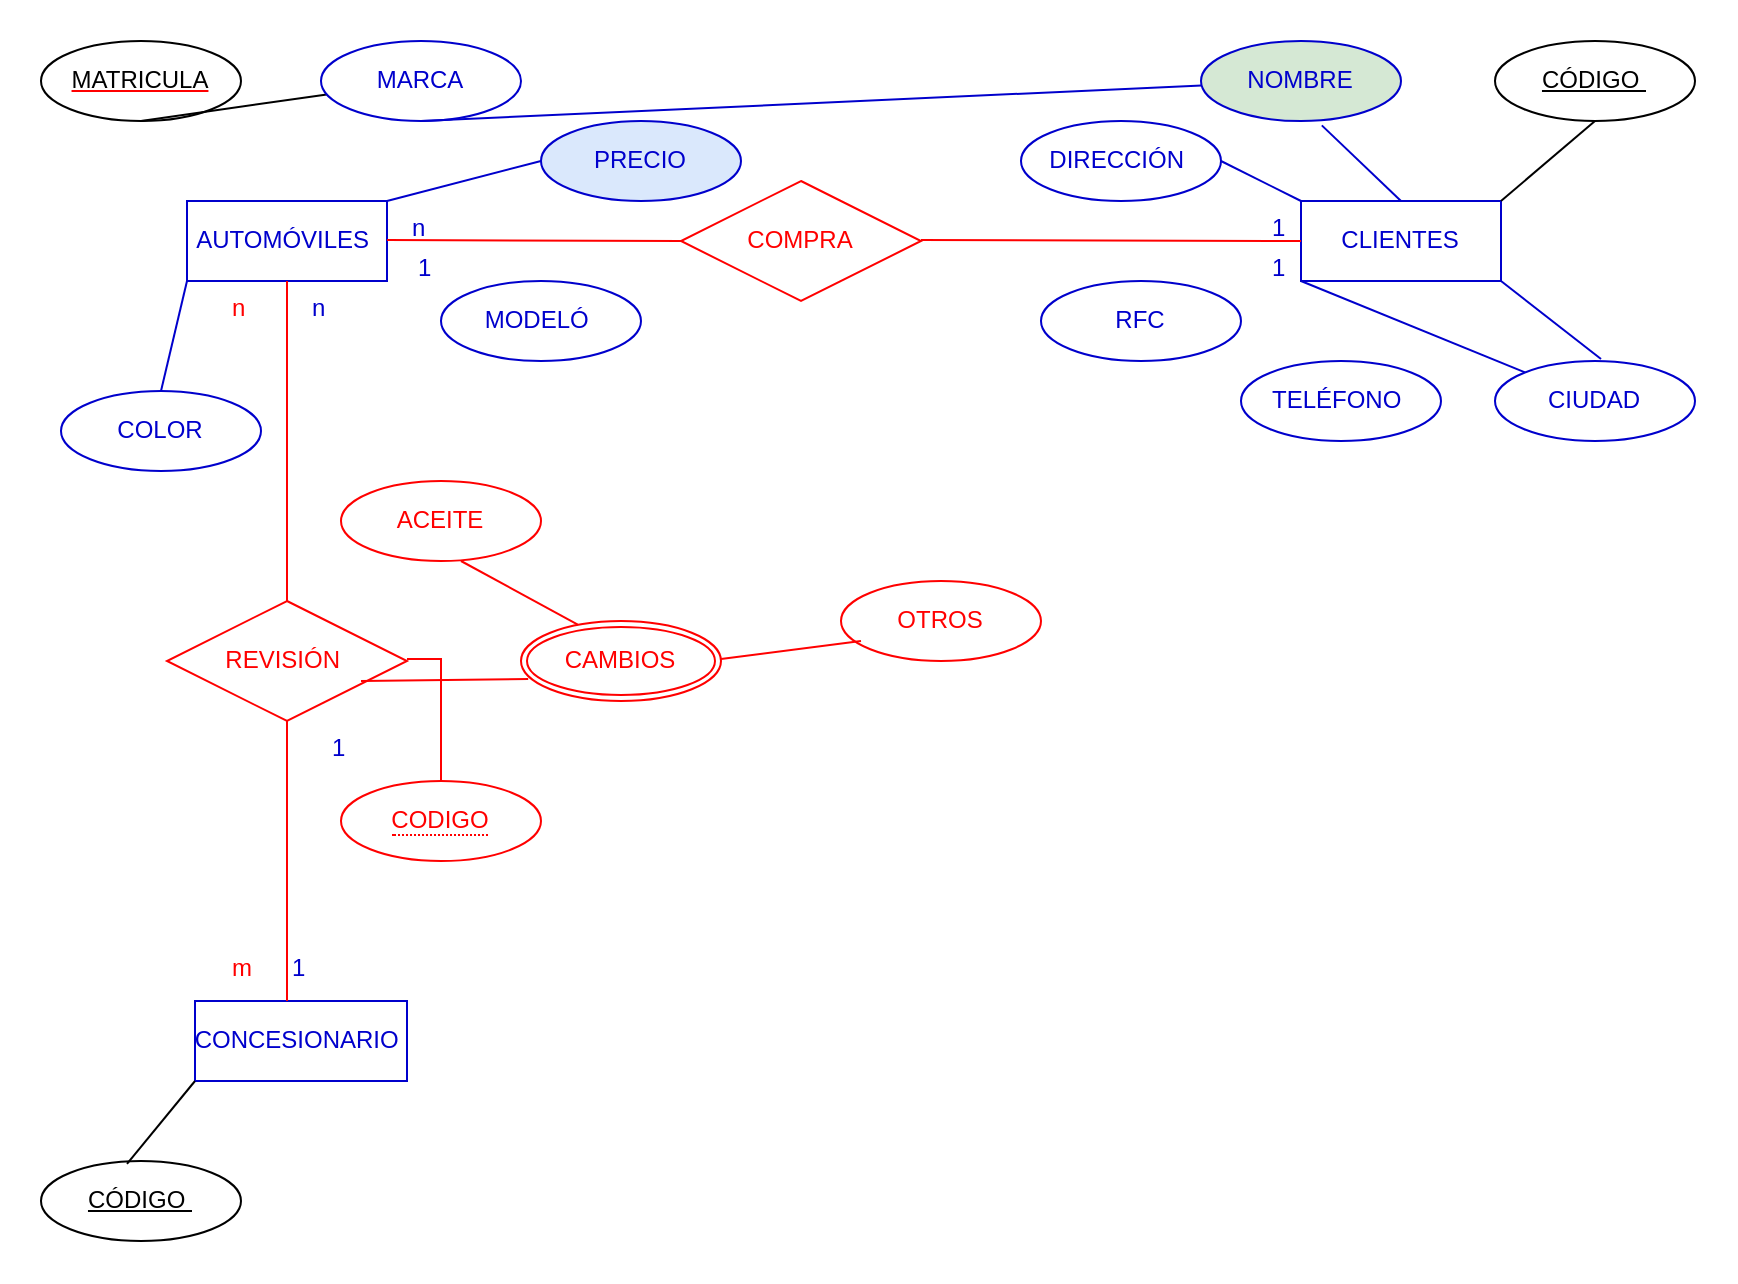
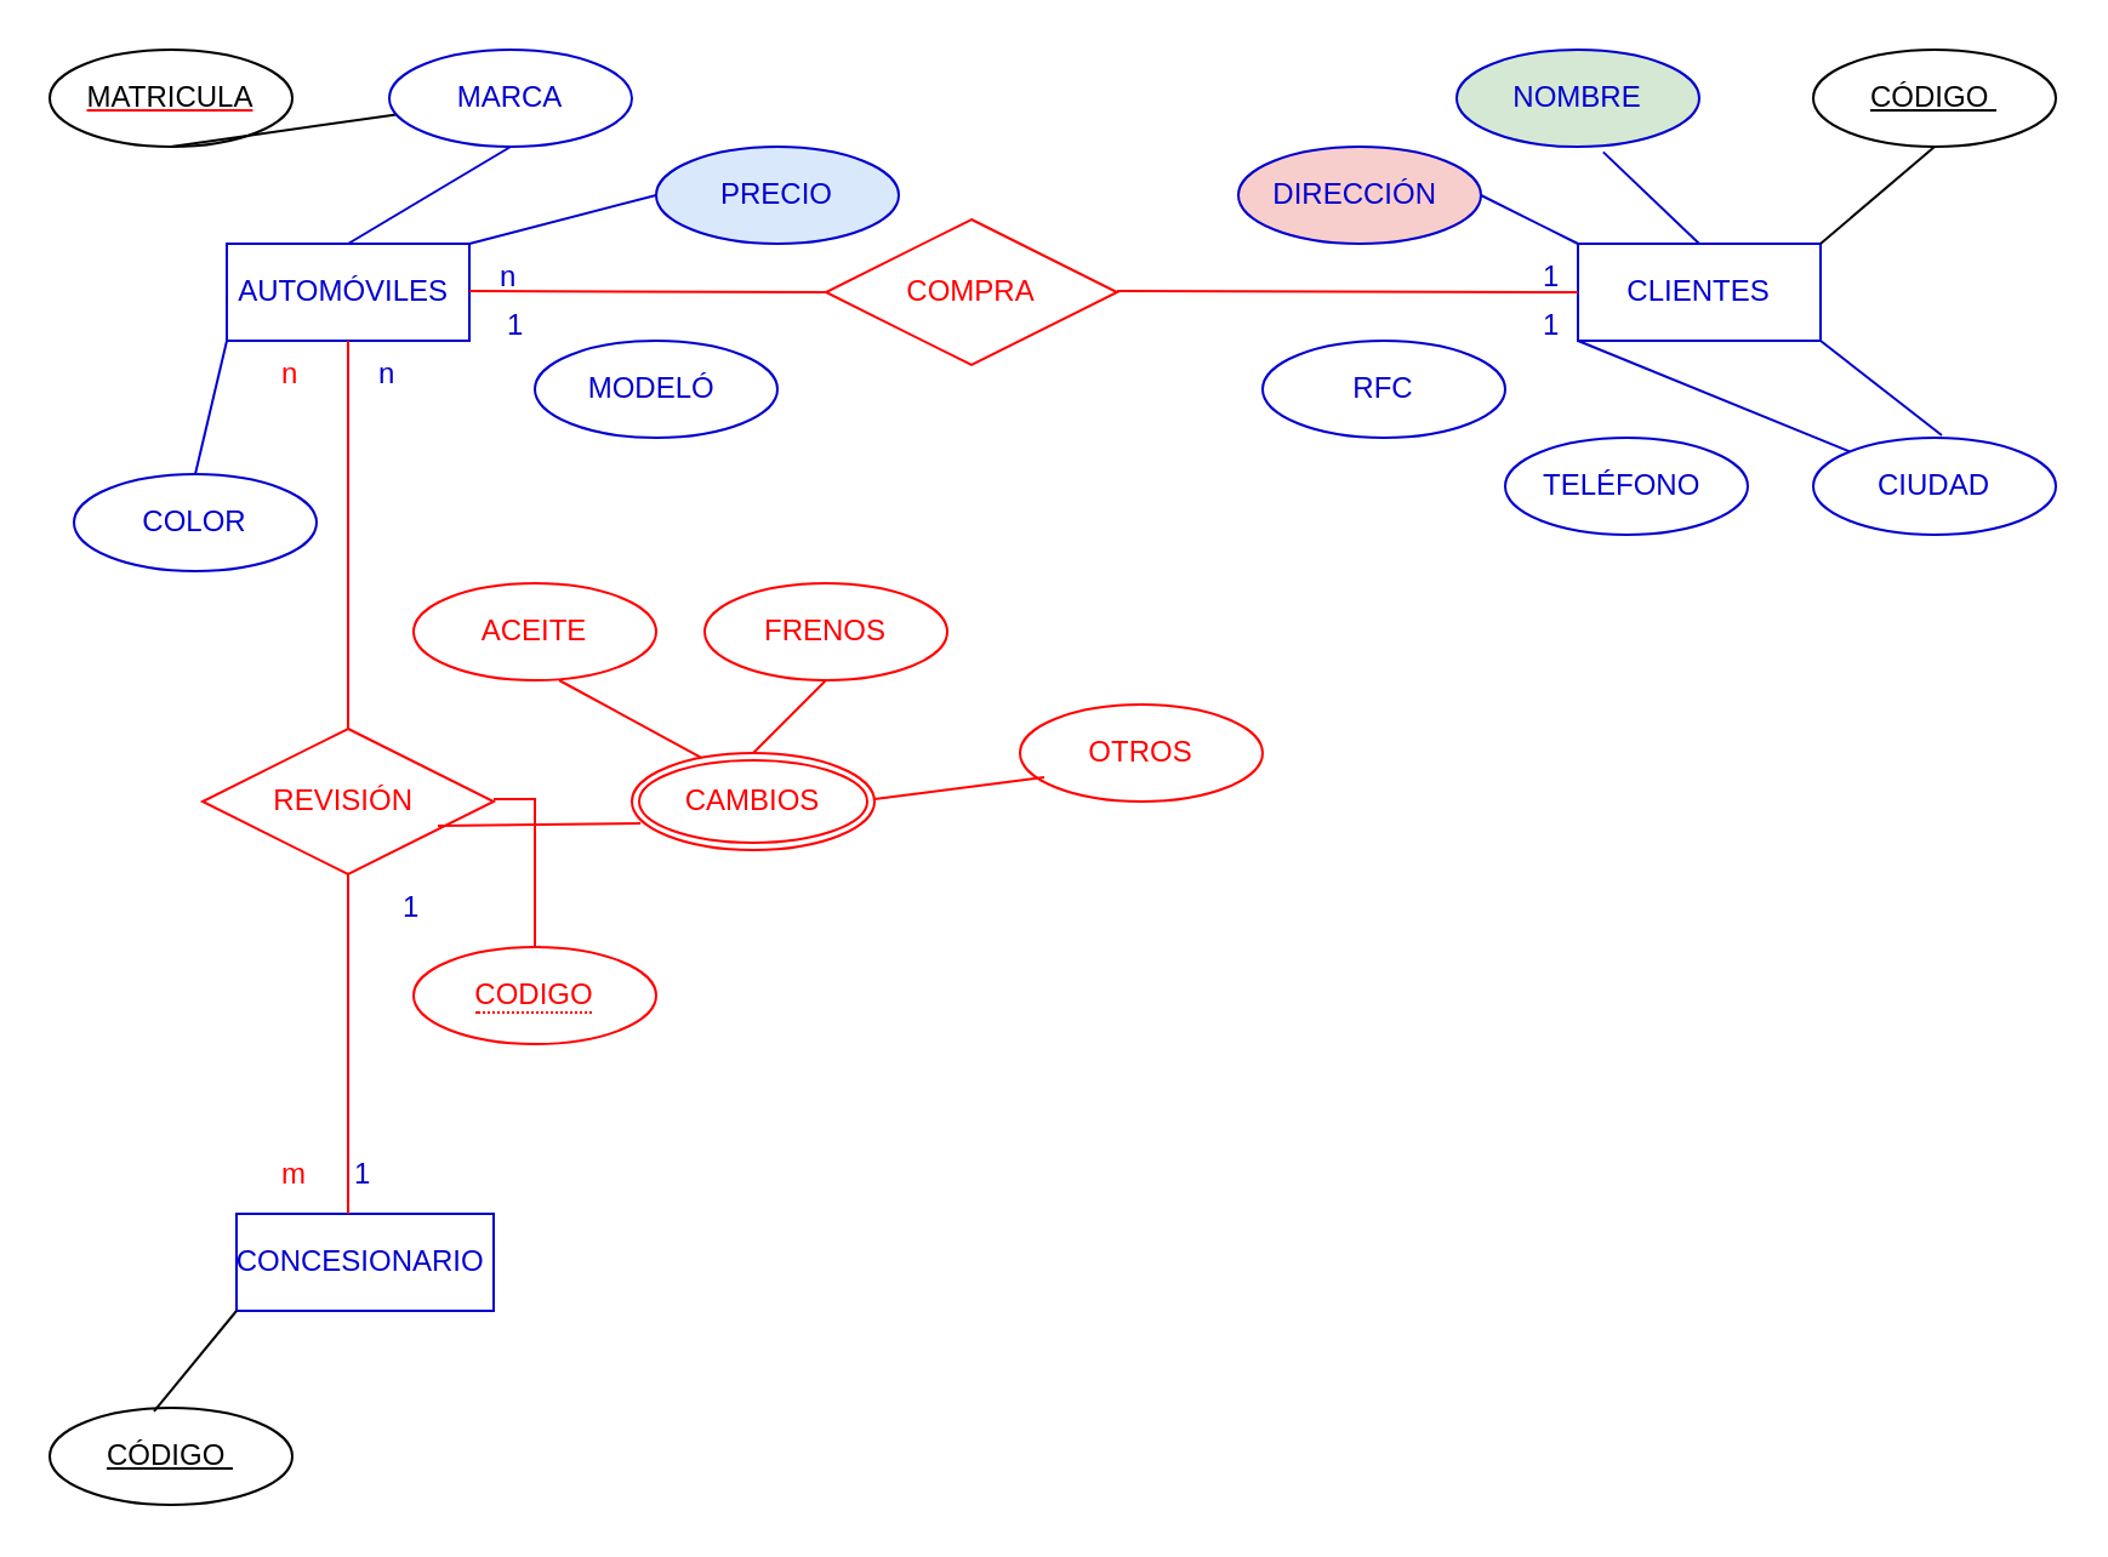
  <mxCell id="0" />
  <mxCell id="1" parent="0" />
  <mxCell id="2" value="AUTOMÓVILES&amp;nbsp;" style="whiteSpace=wrap;html=1;align=center;strokeColor=#0000CC;fontColor=#0000CC;fillColor=#FFFFFF;" vertex="1" parent="1"><mxGeometry x="93" y="100" width="100" height="40" as="geometry" /></mxCell>
  <mxCell id="3" value="CLIENTES" style="whiteSpace=wrap;html=1;align=center;strokeColor=#0000CC;fontColor=#0000CC;fillColor=#FFFFFF;" vertex="1" parent="1"><mxGeometry x="650" y="100" width="100" height="40" as="geometry" /></mxCell>
  <mxCell id="4" value="&lt;font color=&quot;#ff0000&quot;&gt;COMPRA&lt;/font&gt;" style="shape=rhombus;perimeter=rhombusPerimeter;whiteSpace=wrap;html=1;align=center;strokeColor=#FF0000;fontColor=#0000CC;fillColor=#FFFFFF;" vertex="1" parent="1"><mxGeometry x="340" y="90" width="120" height="60" as="geometry" /></mxCell>
  <mxCell id="5" value="CONCESIONARIO&amp;nbsp;" style="whiteSpace=wrap;html=1;align=center;strokeColor=#0000CC;fontColor=#0000CC;fillColor=#FFFFFF;" vertex="1" parent="1"><mxGeometry x="97" y="500" width="106" height="40" as="geometry" /></mxCell>
  <mxCell id="6" value="&lt;font color=&quot;#ff0000&quot;&gt;REVISIÓN&amp;nbsp;&lt;/font&gt;" style="shape=rhombus;perimeter=rhombusPerimeter;whiteSpace=wrap;html=1;align=center;strokeColor=#FF0000;fontColor=#0000CC;fillColor=#FFFFFF;" vertex="1" parent="1"><mxGeometry x="83" y="300" width="120" height="60" as="geometry" /></mxCell>
  <mxCell id="7" value="&lt;font color=&quot;#000000&quot;&gt;MATRICULA&lt;/font&gt;" style="ellipse;whiteSpace=wrap;html=1;align=center;fontStyle=4;strokeColor=#000000;fontColor=#FF0000;fillColor=#FFFFFF;" vertex="1" parent="1"><mxGeometry y="20" width="100" height="40" as="geometry" x="20" /></mxCell>
  <mxCell id="8" value="CÓDIGO&amp;nbsp;" style="ellipse;whiteSpace=wrap;html=1;align=center;fontStyle=4;strokeColor=#000000;fontColor=#000000;fillColor=#FFFFFF;" vertex="1" parent="1"><mxGeometry y="580" width="100" height="40" as="geometry" x="20" /></mxCell>
  <mxCell id="9" value="CÓDIGO&amp;nbsp;" style="ellipse;whiteSpace=wrap;html=1;align=center;fontStyle=4;strokeColor=#000000;fontColor=#000000;fillColor=#FFFFFF;" vertex="1" parent="1"><mxGeometry x="747" y="20" width="100" height="40" as="geometry" /></mxCell>
  <mxCell id="10" value="" style="endArrow=none;html=1;rounded=0;strokeColor=#FF0000;fontColor=#000000;entryX=0;entryY=0.5;entryDx=0;entryDy=0;" edge="1" parent="1" target="3"><mxGeometry relative="1" as="geometry"><mxPoint x="460" y="119.5" as="sourcePoint" /><mxPoint x="620" y="119.5" as="targetPoint" /></mxGeometry></mxCell>
  <mxCell id="11" value="" style="endArrow=none;html=1;rounded=0;strokeColor=#FF0000;fontColor=#000000;" edge="1" parent="1"><mxGeometry relative="1" as="geometry"><mxPoint x="193" y="119.5" as="sourcePoint" /><mxPoint x="340" y="120" as="targetPoint" /></mxGeometry></mxCell>
  <mxCell id="12" value="" style="endArrow=none;html=1;rounded=0;strokeColor=#FF0000;fontColor=#000000;exitX=0.5;exitY=0;exitDx=0;exitDy=0;entryX=0.5;entryY=1;entryDx=0;entryDy=0;" edge="1" parent="1" source="6" target="2"><mxGeometry relative="1" as="geometry"><mxPoint x="140" y="300" as="sourcePoint" /><mxPoint x="140" y="140" as="targetPoint" /></mxGeometry></mxCell>
  <mxCell id="13" value="" style="endArrow=none;html=1;rounded=0;strokeColor=#FF0000;fontColor=#000000;entryX=0.5;entryY=1;entryDx=0;entryDy=0;" edge="1" parent="1" target="6"><mxGeometry relative="1" as="geometry"><mxPoint x="143" y="500" as="sourcePoint" /><mxPoint x="142.5" y="350" as="targetPoint" /></mxGeometry></mxCell>
  <mxCell id="14" value="" style="endArrow=none;html=1;rounded=0;strokeColor=#000000;fontColor=#000000;entryX=0;entryY=1;entryDx=0;entryDy=0;exitX=0.43;exitY=0.035;exitDx=0;exitDy=0;exitPerimeter=0;" edge="1" parent="1" source="8" target="5"><mxGeometry relative="1" as="geometry"><mxPoint x="0" y="570" as="sourcePoint" /><mxPoint x="160" y="570" as="targetPoint" /></mxGeometry></mxCell>
  <mxCell id="15" value="" style="endArrow=none;html=1;rounded=0;strokeColor=#000000;fontColor=#000000;entryX=0.5;entryY=1;entryDx=0;entryDy=0;exitX=1;exitY=0;exitDx=0;exitDy=0;" edge="1" parent="1" source="3" target="9"><mxGeometry relative="1" as="geometry"><mxPoint x="687" y="80" as="sourcePoint" /><mxPoint x="847" y="80" as="targetPoint" /></mxGeometry></mxCell>
  <mxCell id="16" value="" style="endArrow=none;html=1;rounded=0;strokeColor=#000000;fontColor=#000000;exitX=0.5;exitY=1;exitDx=0;exitDy=0;" edge="1" parent="1" source="7" target="17"><mxGeometry relative="1" as="geometry"><mxPoint x="43" y="70" as="sourcePoint" /><mxPoint x="203" y="70" as="targetPoint" /></mxGeometry></mxCell>
  <mxCell id="17" value="&lt;font color=&quot;#0000cc&quot;&gt;MARCA&lt;/font&gt;" style="ellipse;whiteSpace=wrap;html=1;align=center;strokeColor=#0000CC;fontColor=#000000;fillColor=#FFFFFF;" vertex="1" parent="1"><mxGeometry x="160" y="20" width="100" height="40" as="geometry" /></mxCell>
  <mxCell id="18" value="&lt;font color=&quot;#0000cc&quot;&gt;MODELÓ&amp;nbsp;&lt;/font&gt;" style="ellipse;whiteSpace=wrap;html=1;align=center;strokeColor=#0000CC;fontColor=#000000;fillColor=#FFFFFF;" vertex="1" parent="1"><mxGeometry x="220" y="140" width="100" height="40" as="geometry" /></mxCell>
  <mxCell id="19" value="&lt;font color=&quot;#0000cc&quot;&gt;COLOR&lt;/font&gt;" style="ellipse;whiteSpace=wrap;html=1;align=center;strokeColor=#0000CC;fontColor=#000000;fillColor=#FFFFFF;" vertex="1" parent="1"><mxGeometry x="30" y="195" width="100" height="40" as="geometry" /></mxCell>
  <mxCell id="20" value="&lt;font color=&quot;#0000cc&quot;&gt;PRECIO&lt;/font&gt;" style="ellipse;whiteSpace=wrap;html=1;align=center;strokeColor=#0000CC;fontColor=#000000;fillColor=#dae8fc;" vertex="1" parent="1"><mxGeometry x="270" y="60" width="100" height="40" as="geometry" /></mxCell>
  <mxCell id="21" value="" style="endArrow=none;html=1;rounded=0;strokeColor=#0000CC;fontColor=#0000CC;entryX=0;entryY=1;entryDx=0;entryDy=0;exitX=0.5;exitY=0;exitDx=0;exitDy=0;exitPerimeter=0;" edge="1" parent="1" source="19" target="2"><mxGeometry relative="1" as="geometry"><mxPoint x="70" y="180" as="sourcePoint" /><mxPoint x="230" y="180" as="targetPoint" /></mxGeometry></mxCell>
- <mxCell id="22" value="" style="endArrow=none;html=1;rounded=0;strokeColor=#0000CC;fontColor=#0000CC;exitX=0.5;exitY=1;exitDx=0;exitDy=0;" edge="1" parent="1" source="17" target="24"><mxGeometry relative="1" as="geometry"><mxPoint x="90" y="190" as="sourcePoint" /><mxPoint x="103" y="150" as="targetPoint" /></mxGeometry></mxCell>
+ <mxCell id="22" value="" style="endArrow=none;html=1;rounded=0;strokeColor=#0000CC;fontColor=#0000CC;entryX=0.5;entryY=0;entryDx=0;entryDy=0;exitX=0.5;exitY=1;exitDx=0;exitDy=0;" edge="1" parent="1" source="17" target="2"><mxGeometry relative="1" as="geometry"><mxPoint x="90" y="190" as="sourcePoint" /><mxPoint x="103" y="150" as="targetPoint" /></mxGeometry></mxCell>
  <mxCell id="23" value="" style="endArrow=none;html=1;rounded=0;strokeColor=#0000CC;fontColor=#0000CC;entryX=1;entryY=0;entryDx=0;entryDy=0;exitX=0.5;exitY=1;exitDx=0;exitDy=0;" edge="1" parent="1" target="2"><mxGeometry relative="1" as="geometry"><mxPoint x="270" y="80" as="sourcePoint" /><mxPoint x="203" y="120" as="targetPoint" /></mxGeometry></mxCell>
  <mxCell id="24" value="&lt;font color=&quot;#0000cc&quot;&gt;NOMBRE&lt;/font&gt;" style="ellipse;whiteSpace=wrap;html=1;align=center;strokeColor=#0000CC;fontColor=#000000;fillColor=#d5e8d4;" vertex="1" parent="1"><mxGeometry x="600" y="20" width="100" height="40" as="geometry" /></mxCell>
- <mxCell id="25" value="&lt;font color=&quot;#0000cc&quot;&gt;DIRECCIÓN&amp;nbsp;&lt;/font&gt;" style="ellipse;whiteSpace=wrap;html=1;align=center;strokeColor=#0000CC;fontColor=#000000;fillColor=#FFFFFF;" vertex="1" parent="1"><mxGeometry x="510" y="60" width="100" height="40" as="geometry" /></mxCell>
+ <mxCell id="25" value="&lt;font color=&quot;#0000cc&quot;&gt;DIRECCIÓN&amp;nbsp;&lt;/font&gt;" style="ellipse;whiteSpace=wrap;html=1;align=center;strokeColor=#0000CC;fontColor=#000000;fillColor=#f8cecc;" vertex="1" parent="1"><mxGeometry x="510" y="60" width="100" height="40" as="geometry" /></mxCell>
  <mxCell id="26" value="&lt;font color=&quot;#0000cc&quot;&gt;RFC&lt;/font&gt;" style="ellipse;whiteSpace=wrap;html=1;align=center;strokeColor=#0000CC;fontColor=#000000;fillColor=#FFFFFF;" vertex="1" parent="1"><mxGeometry x="520" y="140" width="100" height="40" as="geometry" /></mxCell>
  <mxCell id="27" value="&lt;font color=&quot;#0000cc&quot;&gt;CIUDAD&lt;/font&gt;" style="ellipse;whiteSpace=wrap;html=1;align=center;strokeColor=#0000CC;fontColor=#000000;fillColor=#FFFFFF;" vertex="1" parent="1"><mxGeometry x="747" y="180" width="100" height="40" as="geometry" /></mxCell>
  <mxCell id="28" value="&lt;font color=&quot;#0000cc&quot;&gt;TELÉFONO&amp;nbsp;&lt;/font&gt;" style="ellipse;whiteSpace=wrap;html=1;align=center;strokeColor=#0000CC;fontColor=#000000;fillColor=#FFFFFF;" vertex="1" parent="1"><mxGeometry x="620" y="180" width="100" height="40" as="geometry" /></mxCell>
  <mxCell id="29" value="" style="endArrow=none;html=1;rounded=0;strokeColor=#0000CC;fontColor=#0000CC;exitX=1;exitY=1;exitDx=0;exitDy=0;" edge="1" parent="1" source="3"><mxGeometry relative="1" as="geometry"><mxPoint x="640" y="179" as="sourcePoint" /><mxPoint x="800" y="179" as="targetPoint" /></mxGeometry></mxCell>
  <mxCell id="30" value="" style="endArrow=none;html=1;rounded=0;strokeColor=#0000CC;fontColor=#0000CC;exitX=0;exitY=1;exitDx=0;exitDy=0;" edge="1" parent="1" source="3" target="27"><mxGeometry relative="1" as="geometry"><mxPoint x="710" y="150" as="sourcePoint" /><mxPoint x="680" y="190" as="targetPoint" /></mxGeometry></mxCell>
  <mxCell id="31" value="" style="endArrow=none;html=1;rounded=0;strokeColor=#0000CC;fontColor=#0000CC;exitX=0;exitY=0;exitDx=0;exitDy=0;" edge="1" parent="1" source="3"><mxGeometry relative="1" as="geometry"><mxPoint x="660" y="150" as="sourcePoint" /><mxPoint x="610" y="80" as="targetPoint" /></mxGeometry></mxCell>
  <mxCell id="32" value="" style="endArrow=none;html=1;rounded=0;strokeColor=#0000CC;fontColor=#0000CC;exitX=0.5;exitY=0;exitDx=0;exitDy=0;entryX=0.604;entryY=1.055;entryDx=0;entryDy=0;entryPerimeter=0;" edge="1" parent="1" source="3" target="24"><mxGeometry relative="1" as="geometry"><mxPoint x="660" y="110" as="sourcePoint" /><mxPoint x="620" y="90" as="targetPoint" /></mxGeometry></mxCell>
  <mxCell id="33" value="n" style="text;strokeColor=none;fillColor=none;spacingLeft=4;spacingRight=4;overflow=hidden;rotatable=0;points=[[0,0.5],[1,0.5]];portConstraint=eastwest;fontSize=12;fontColor=#0000CC;" vertex="1" parent="1"><mxGeometry x="200" y="100" width="20" height="30" as="geometry" /></mxCell>
  <mxCell id="34" value="1" style="text;strokeColor=none;fillColor=none;spacingLeft=4;spacingRight=4;overflow=hidden;rotatable=0;points=[[0,0.5],[1,0.5]];portConstraint=eastwest;fontSize=12;fontColor=#0000CC;" vertex="1" parent="1"><mxGeometry x="630" y="100" width="20" height="30" as="geometry" /></mxCell>
  <mxCell id="35" value="1" style="text;strokeColor=none;fillColor=none;spacingLeft=4;spacingRight=4;overflow=hidden;rotatable=0;points=[[0,0.5],[1,0.5]];portConstraint=eastwest;fontSize=12;fontColor=#0000CC;" vertex="1" parent="1"><mxGeometry x="630" y="120" width="20" height="30" as="geometry" /></mxCell>
  <mxCell id="36" value="1" style="text;strokeColor=none;fillColor=none;spacingLeft=4;spacingRight=4;overflow=hidden;rotatable=0;points=[[0,0.5],[1,0.5]];portConstraint=eastwest;fontSize=12;fontColor=#0000CC;" vertex="1" parent="1"><mxGeometry x="203" y="120" width="20" height="30" as="geometry" /></mxCell>
  <mxCell id="37" value="1" style="text;strokeColor=none;fillColor=none;spacingLeft=4;spacingRight=4;overflow=hidden;rotatable=0;points=[[0,0.5],[1,0.5]];portConstraint=eastwest;fontSize=12;fontColor=#0000CC;" vertex="1" parent="1"><mxGeometry x="140" y="470" width="20" height="30" as="geometry" /></mxCell>
  <mxCell id="38" value="n" style="text;strokeColor=none;fillColor=none;spacingLeft=4;spacingRight=4;overflow=hidden;rotatable=0;points=[[0,0.5],[1,0.5]];portConstraint=eastwest;fontSize=12;fontColor=#0000CC;" vertex="1" parent="1"><mxGeometry x="150" y="140" width="20" height="30" as="geometry" /></mxCell>
  <mxCell id="39" value="&lt;font color=&quot;#ff0000&quot;&gt;ACEITE&lt;/font&gt;" style="ellipse;whiteSpace=wrap;html=1;align=center;strokeColor=#FF0000;fontColor=#0000CC;fillColor=#FFFFFF;" vertex="1" parent="1"><mxGeometry x="170" y="240" width="100" height="40" as="geometry" /></mxCell>
  <mxCell id="40" value="CAMBIOS" style="ellipse;shape=doubleEllipse;margin=3;whiteSpace=wrap;html=1;align=center;strokeColor=#FF0000;fontColor=#FF0000;fillColor=#FFFFFF;" vertex="1" parent="1"><mxGeometry x="260" y="310" width="100" height="40" as="geometry" /></mxCell>
+ <mxCell id="41" value="&lt;font color=&quot;#ff0000&quot;&gt;FRENOS&lt;/font&gt;" style="ellipse;whiteSpace=wrap;html=1;align=center;strokeColor=#FF0000;fontColor=#0000CC;fillColor=#FFFFFF;" vertex="1" parent="1"><mxGeometry x="290" y="240" width="100" height="40" as="geometry" /></mxCell>
  <mxCell id="42" value="&lt;font color=&quot;#ff0000&quot;&gt;OTROS&lt;/font&gt;" style="ellipse;whiteSpace=wrap;html=1;align=center;strokeColor=#FF0000;fontColor=#0000CC;fillColor=#FFFFFF;" vertex="1" parent="1"><mxGeometry x="420" y="290" width="100" height="40" as="geometry" /></mxCell>
  <mxCell id="43" value="1" style="text;strokeColor=none;fillColor=none;spacingLeft=4;spacingRight=4;overflow=hidden;rotatable=0;points=[[0,0.5],[1,0.5]];portConstraint=eastwest;fontSize=12;fontColor=#0000CC;" vertex="1" parent="1"><mxGeometry x="160" y="360" width="20" height="30" as="geometry" /></mxCell>
  <mxCell id="44" value="&lt;span style=&quot;border-bottom: 1px dotted&quot;&gt;CODIGO&lt;/span&gt;" style="ellipse;whiteSpace=wrap;html=1;align=center;strokeColor=#FF0000;fontColor=#FF0000;fillColor=#FFFFFF;" vertex="1" parent="1"><mxGeometry x="170" y="390" width="100" height="40" as="geometry" /></mxCell>
  <mxCell id="45" value="" style="endArrow=none;html=1;rounded=0;strokeColor=#FF0000;fontColor=#FF0000;entryX=0.5;entryY=0;entryDx=0;entryDy=0;" edge="1" parent="1" target="44"><mxGeometry relative="1" as="geometry"><mxPoint x="203" y="329" as="sourcePoint" /><mxPoint x="363" y="329" as="targetPoint" /><Array as="points"><mxPoint x="220" y="329" /></Array></mxGeometry></mxCell>
  <mxCell id="46" value="" style="endArrow=none;html=1;rounded=0;strokeColor=#FF0000;fontColor=#FF0000;entryX=0.036;entryY=0.725;entryDx=0;entryDy=0;entryPerimeter=0;" edge="1" parent="1" target="40"><mxGeometry relative="1" as="geometry"><mxPoint x="180" y="340" as="sourcePoint" /><mxPoint x="340" y="340" as="targetPoint" /></mxGeometry></mxCell>
  <mxCell id="47" value="" style="endArrow=none;html=1;rounded=0;strokeColor=#FF0000;fontColor=#FF0000;" edge="1" parent="1"><mxGeometry relative="1" as="geometry"><mxPoint x="360" y="329" as="sourcePoint" /><mxPoint x="430" y="320" as="targetPoint" /></mxGeometry></mxCell>
+ <mxCell id="48" value="" style="endArrow=none;html=1;rounded=0;strokeColor=#FF0000;fontColor=#FF0000;exitX=0.5;exitY=0;exitDx=0;exitDy=0;entryX=0.5;entryY=1;entryDx=0;entryDy=0;" edge="1" parent="1" source="40" target="41"><mxGeometry relative="1" as="geometry"><mxPoint x="370" y="339" as="sourcePoint" /><mxPoint x="440" y="330" as="targetPoint" /></mxGeometry></mxCell>
  <mxCell id="49" value="" style="endArrow=none;html=1;rounded=0;strokeColor=#FF0000;fontColor=#FF0000;exitX=0.284;exitY=0.045;exitDx=0;exitDy=0;exitPerimeter=0;" edge="1" parent="1" source="40"><mxGeometry relative="1" as="geometry"><mxPoint x="320" y="320" as="sourcePoint" /><mxPoint x="230" y="280" as="targetPoint" /></mxGeometry></mxCell>
  <mxCell id="50" value="n" style="text;strokeColor=none;fillColor=none;spacingLeft=4;spacingRight=4;overflow=hidden;rotatable=0;points=[[0,0.5],[1,0.5]];portConstraint=eastwest;fontSize=12;fontColor=#FF0000;" vertex="1" parent="1"><mxGeometry x="110" y="140" width="20" height="30" as="geometry" /></mxCell>
  <mxCell id="51" value="m" style="text;strokeColor=none;fillColor=none;spacingLeft=4;spacingRight=4;overflow=hidden;rotatable=0;points=[[0,0.5],[1,0.5]];portConstraint=eastwest;fontSize=12;fontColor=#FF0000;" vertex="1" parent="1"><mxGeometry x="110" y="470" width="20" height="30" as="geometry" /></mxCell>
